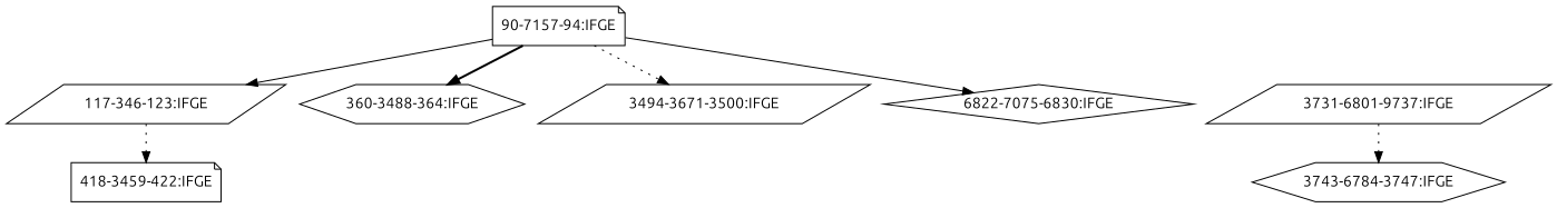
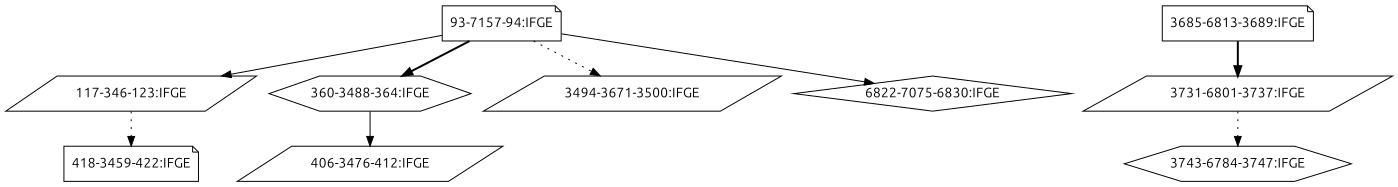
  digraph {
    fontname=Ubuntu
    node [fontname=Ubuntu shape=parallelogram]
    edge [fontname=Ubuntu style=solid]
-   "90-7157-94:IFGE" [shape=note]
+   "90-7157-94:IFGE" [shape=note label="93-7157-94:IFGE"]
    "117-346-123:IFGE"
    "360-3488-364:IFGE" [shape=hexagon]
    "3494-3671-3500:IFGE"
    "6822-7075-6830:IFGE" [shape=diamond]
    "418-3459-422:IFGE" [shape=note]
-   "3731-6801-3737:IFGE" [label="3731-6801-9737:IFGE"]
+   "406-3476-412:IFGE"
+   "3685-6813-3689:IFGE" [shape=note]
+   "3731-6801-3737:IFGE"
    "3743-6784-3747:IFGE" [shape=hexagon]
    "90-7157-94:IFGE" -> "117-346-123:IFGE"
    "90-7157-94:IFGE" -> "360-3488-364:IFGE" [style=bold]
    "90-7157-94:IFGE" -> "3494-3671-3500:IFGE" [style=dotted]
    "90-7157-94:IFGE" -> "6822-7075-6830:IFGE"
    "117-346-123:IFGE" -> "418-3459-422:IFGE" [style=dotted]
+   "360-3488-364:IFGE" -> "406-3476-412:IFGE"
+   "3685-6813-3689:IFGE" -> "3731-6801-3737:IFGE" [style=bold]
    "3731-6801-3737:IFGE" -> "3743-6784-3747:IFGE" [style=dotted]
  }
